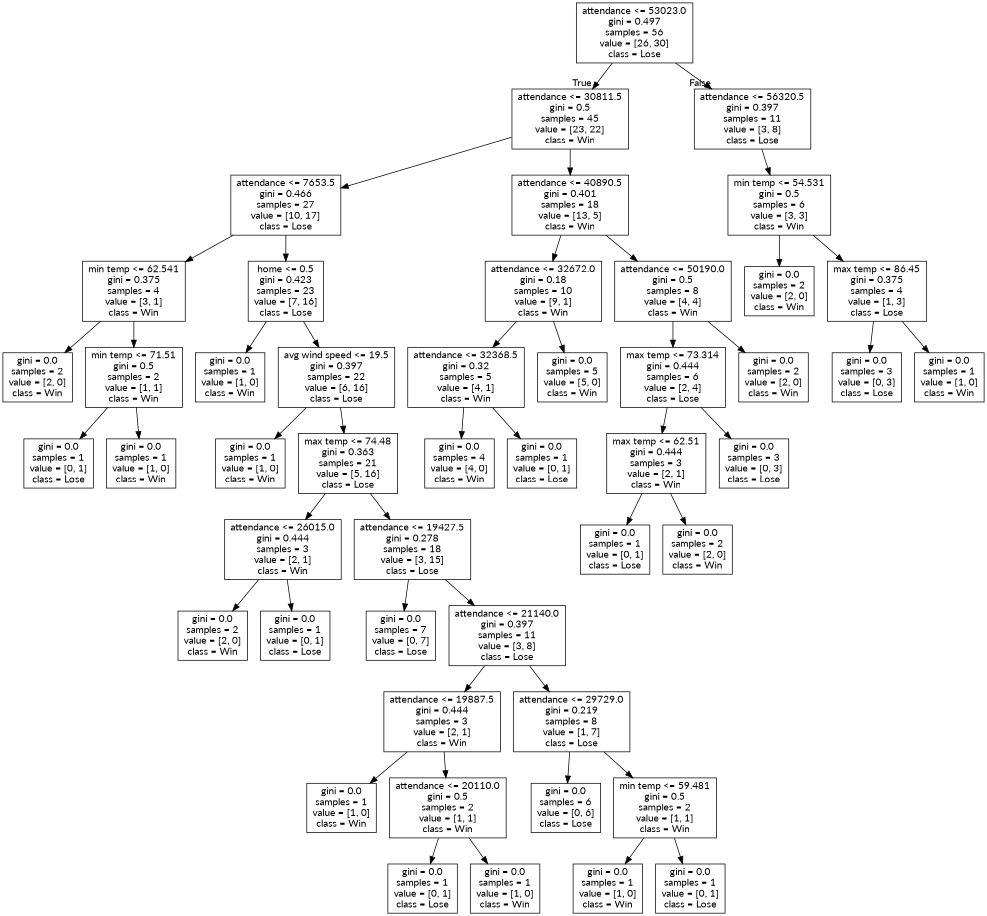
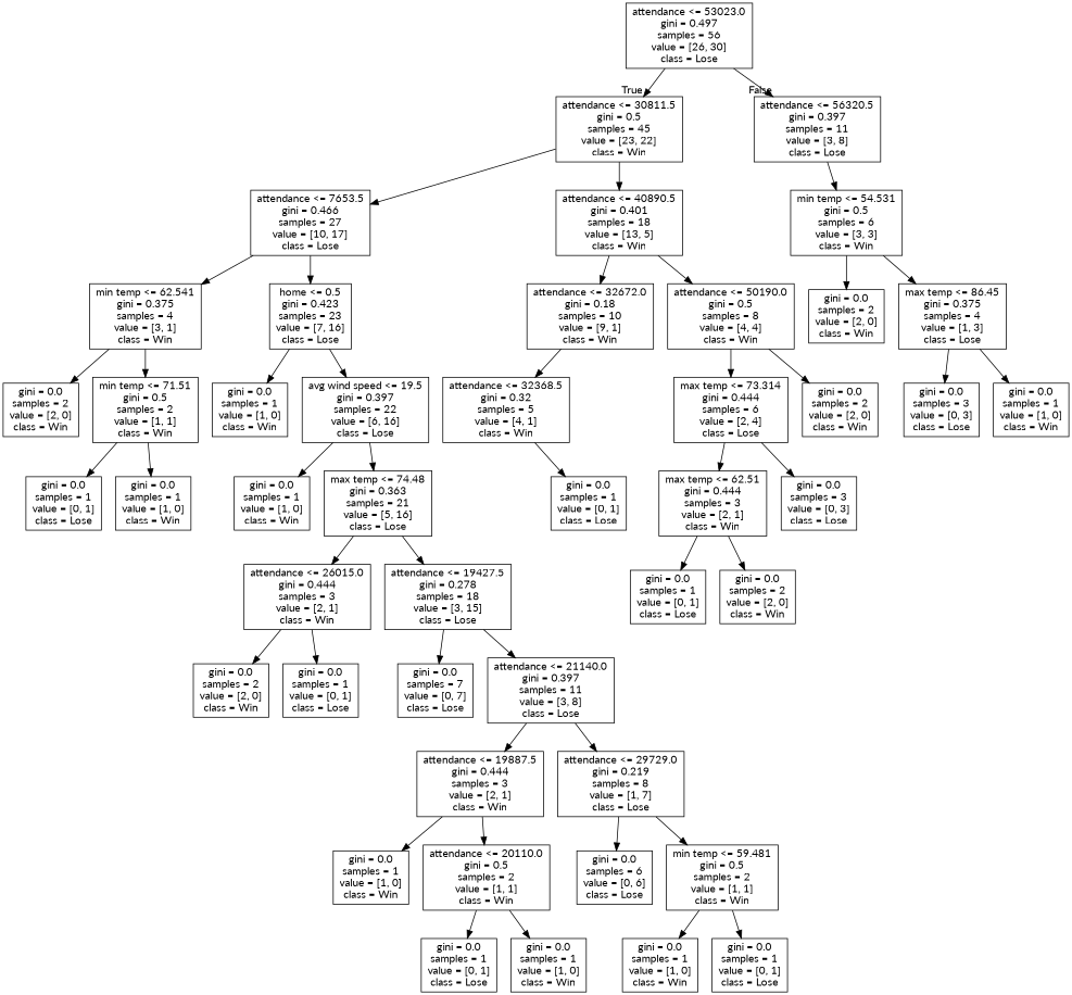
  digraph {
    fontname=Lato
    node [fontname=Lato shape=box]
    edge [fontname=Lato]
    n1 [label="attendance <= 53023.0\ngini = 0.497\nsamples = 56\nvalue = [26, 30]\nclass = Lose"]
    n2 [label="attendance <= 30811.5\ngini = 0.5\nsamples = 45\nvalue = [23, 22]\nclass = Win"]
    n3 [label="attendance <= 56320.5\ngini = 0.397\nsamples = 11\nvalue = [3, 8]\nclass = Lose"]
    n4 [label="attendance <= 7653.5\ngini = 0.466\nsamples = 27\nvalue = [10, 17]\nclass = Lose"]
    n5 [label="attendance <= 40890.5\ngini = 0.401\nsamples = 18\nvalue = [13, 5]\nclass = Win"]
    n6 [label="min temp <= 54.531\ngini = 0.5\nsamples = 6\nvalue = [3, 3]\nclass = Win"]
    n7 [label="min temp <= 62.541\ngini = 0.375\nsamples = 4\nvalue = [3, 1]\nclass = Win"]
    n8 [label="home <= 0.5\ngini = 0.423\nsamples = 23\nvalue = [7, 16]\nclass = Lose"]
    n9 [label="attendance <= 32672.0\ngini = 0.18\nsamples = 10\nvalue = [9, 1]\nclass = Win"]
    n10 [label="attendance <= 50190.0\ngini = 0.5\nsamples = 8\nvalue = [4, 4]\nclass = Win"]
    n11 [label="gini = 0.0\nsamples = 2\nvalue = [2, 0]\nclass = Win"]
    n12 [label="min temp <= 71.51\ngini = 0.5\nsamples = 2\nvalue = [1, 1]\nclass = Win"]
    n13 [label="gini = 0.0\nsamples = 1\nvalue = [1, 0]\nclass = Win"]
    n14 [label="avg wind speed <= 19.5\ngini = 0.397\nsamples = 22\nvalue = [6, 16]\nclass = Lose"]
    n15 [label="gini = 0.0\nsamples = 1\nvalue = [0, 1]\nclass = Lose"]
    n16 [label="gini = 0.0\nsamples = 1\nvalue = [1, 0]\nclass = Win"]
    n17 [label="gini = 0.0\nsamples = 1\nvalue = [1, 0]\nclass = Win"]
    n18 [label="max temp <= 74.48\ngini = 0.363\nsamples = 21\nvalue = [5, 16]\nclass = Lose"]
    n19 [label="attendance <= 26015.0\ngini = 0.444\nsamples = 3\nvalue = [2, 1]\nclass = Win"]
    n20 [label="attendance <= 19427.5\ngini = 0.278\nsamples = 18\nvalue = [3, 15]\nclass = Lose"]
    n21 [label="gini = 0.0\nsamples = 2\nvalue = [2, 0]\nclass = Win"]
    n22 [label="gini = 0.0\nsamples = 1\nvalue = [0, 1]\nclass = Lose"]
    n23 [label="gini = 0.0\nsamples = 7\nvalue = [0, 7]\nclass = Lose"]
    n24 [label="attendance <= 21140.0\ngini = 0.397\nsamples = 11\nvalue = [3, 8]\nclass = Lose"]
    n25 [label="attendance <= 19887.5\ngini = 0.444\nsamples = 3\nvalue = [2, 1]\nclass = Win"]
    n26 [label="attendance <= 29729.0\ngini = 0.219\nsamples = 8\nvalue = [1, 7]\nclass = Lose"]
    n27 [label="gini = 0.0\nsamples = 1\nvalue = [1, 0]\nclass = Win"]
    n28 [label="attendance <= 20110.0\ngini = 0.5\nsamples = 2\nvalue = [1, 1]\nclass = Win"]
    n29 [label="gini = 0.0\nsamples = 6\nvalue = [0, 6]\nclass = Lose"]
    n30 [label="min temp <= 59.481\ngini = 0.5\nsamples = 2\nvalue = [1, 1]\nclass = Win"]
    n31 [label="gini = 0.0\nsamples = 1\nvalue = [0, 1]\nclass = Lose"]
    n32 [label="gini = 0.0\nsamples = 1\nvalue = [1, 0]\nclass = Win"]
    n33 [label="gini = 0.0\nsamples = 1\nvalue = [1, 0]\nclass = Win"]
    n34 [label="gini = 0.0\nsamples = 1\nvalue = [0, 1]\nclass = Lose"]
    n35 [label="attendance <= 32368.5\ngini = 0.32\nsamples = 5\nvalue = [4, 1]\nclass = Win"]
-   n36 [label="gini = 0.0\nsamples = 5\nvalue = [5, 0]\nclass = Win"]
    n37 [label="max temp <= 73.314\ngini = 0.444\nsamples = 6\nvalue = [2, 4]\nclass = Lose"]
    n38 [label="gini = 0.0\nsamples = 2\nvalue = [2, 0]\nclass = Win"]
-   n39 [label="gini = 0.0\nsamples = 4\nvalue = [4, 0]\nclass = Win"]
    n40 [label="gini = 0.0\nsamples = 1\nvalue = [0, 1]\nclass = Lose"]
    n41 [label="max temp <= 62.51\ngini = 0.444\nsamples = 3\nvalue = [2, 1]\nclass = Win"]
    n42 [label="gini = 0.0\nsamples = 3\nvalue = [0, 3]\nclass = Lose"]
    n43 [label="gini = 0.0\nsamples = 1\nvalue = [0, 1]\nclass = Lose"]
    n44 [label="gini = 0.0\nsamples = 2\nvalue = [2, 0]\nclass = Win"]
    n45 [label="gini = 0.0\nsamples = 2\nvalue = [2, 0]\nclass = Win"]
    n46 [label="max temp <= 86.45\ngini = 0.375\nsamples = 4\nvalue = [1, 3]\nclass = Lose"]
    n47 [label="gini = 0.0\nsamples = 3\nvalue = [0, 3]\nclass = Lose"]
    n48 [label="gini = 0.0\nsamples = 1\nvalue = [1, 0]\nclass = Win"]
    n1 -> n2 [headlabel=True labelangle=45 labeldistance=2.5]
    n1 -> n3 [headlabel=False labelangle=-45 labeldistance=2.5]
    n2 -> n4
    n2 -> n5
    n3 -> n6
    n4 -> n7
    n4 -> n8
    n5 -> n9
    n5 -> n10
    n6 -> n45
    n6 -> n46
    n7 -> n11
    n7 -> n12
    n8 -> n13
    n8 -> n14
    n9 -> n35
-   n9 -> n36
    n10 -> n37
    n10 -> n38
    n12 -> n15
    n12 -> n16
    n14 -> n17
    n14 -> n18
    n18 -> n19
    n18 -> n20
    n19 -> n21
    n19 -> n22
    n20 -> n23
    n20 -> n24
    n24 -> n25
    n24 -> n26
    n25 -> n27
    n25 -> n28
    n26 -> n29
    n26 -> n30
    n28 -> n31
    n28 -> n32
    n30 -> n33
    n30 -> n34
-   n35 -> n39
    n35 -> n40
    n37 -> n41
    n37 -> n42
    n41 -> n43
    n41 -> n44
    n46 -> n47
    n46 -> n48
  }
